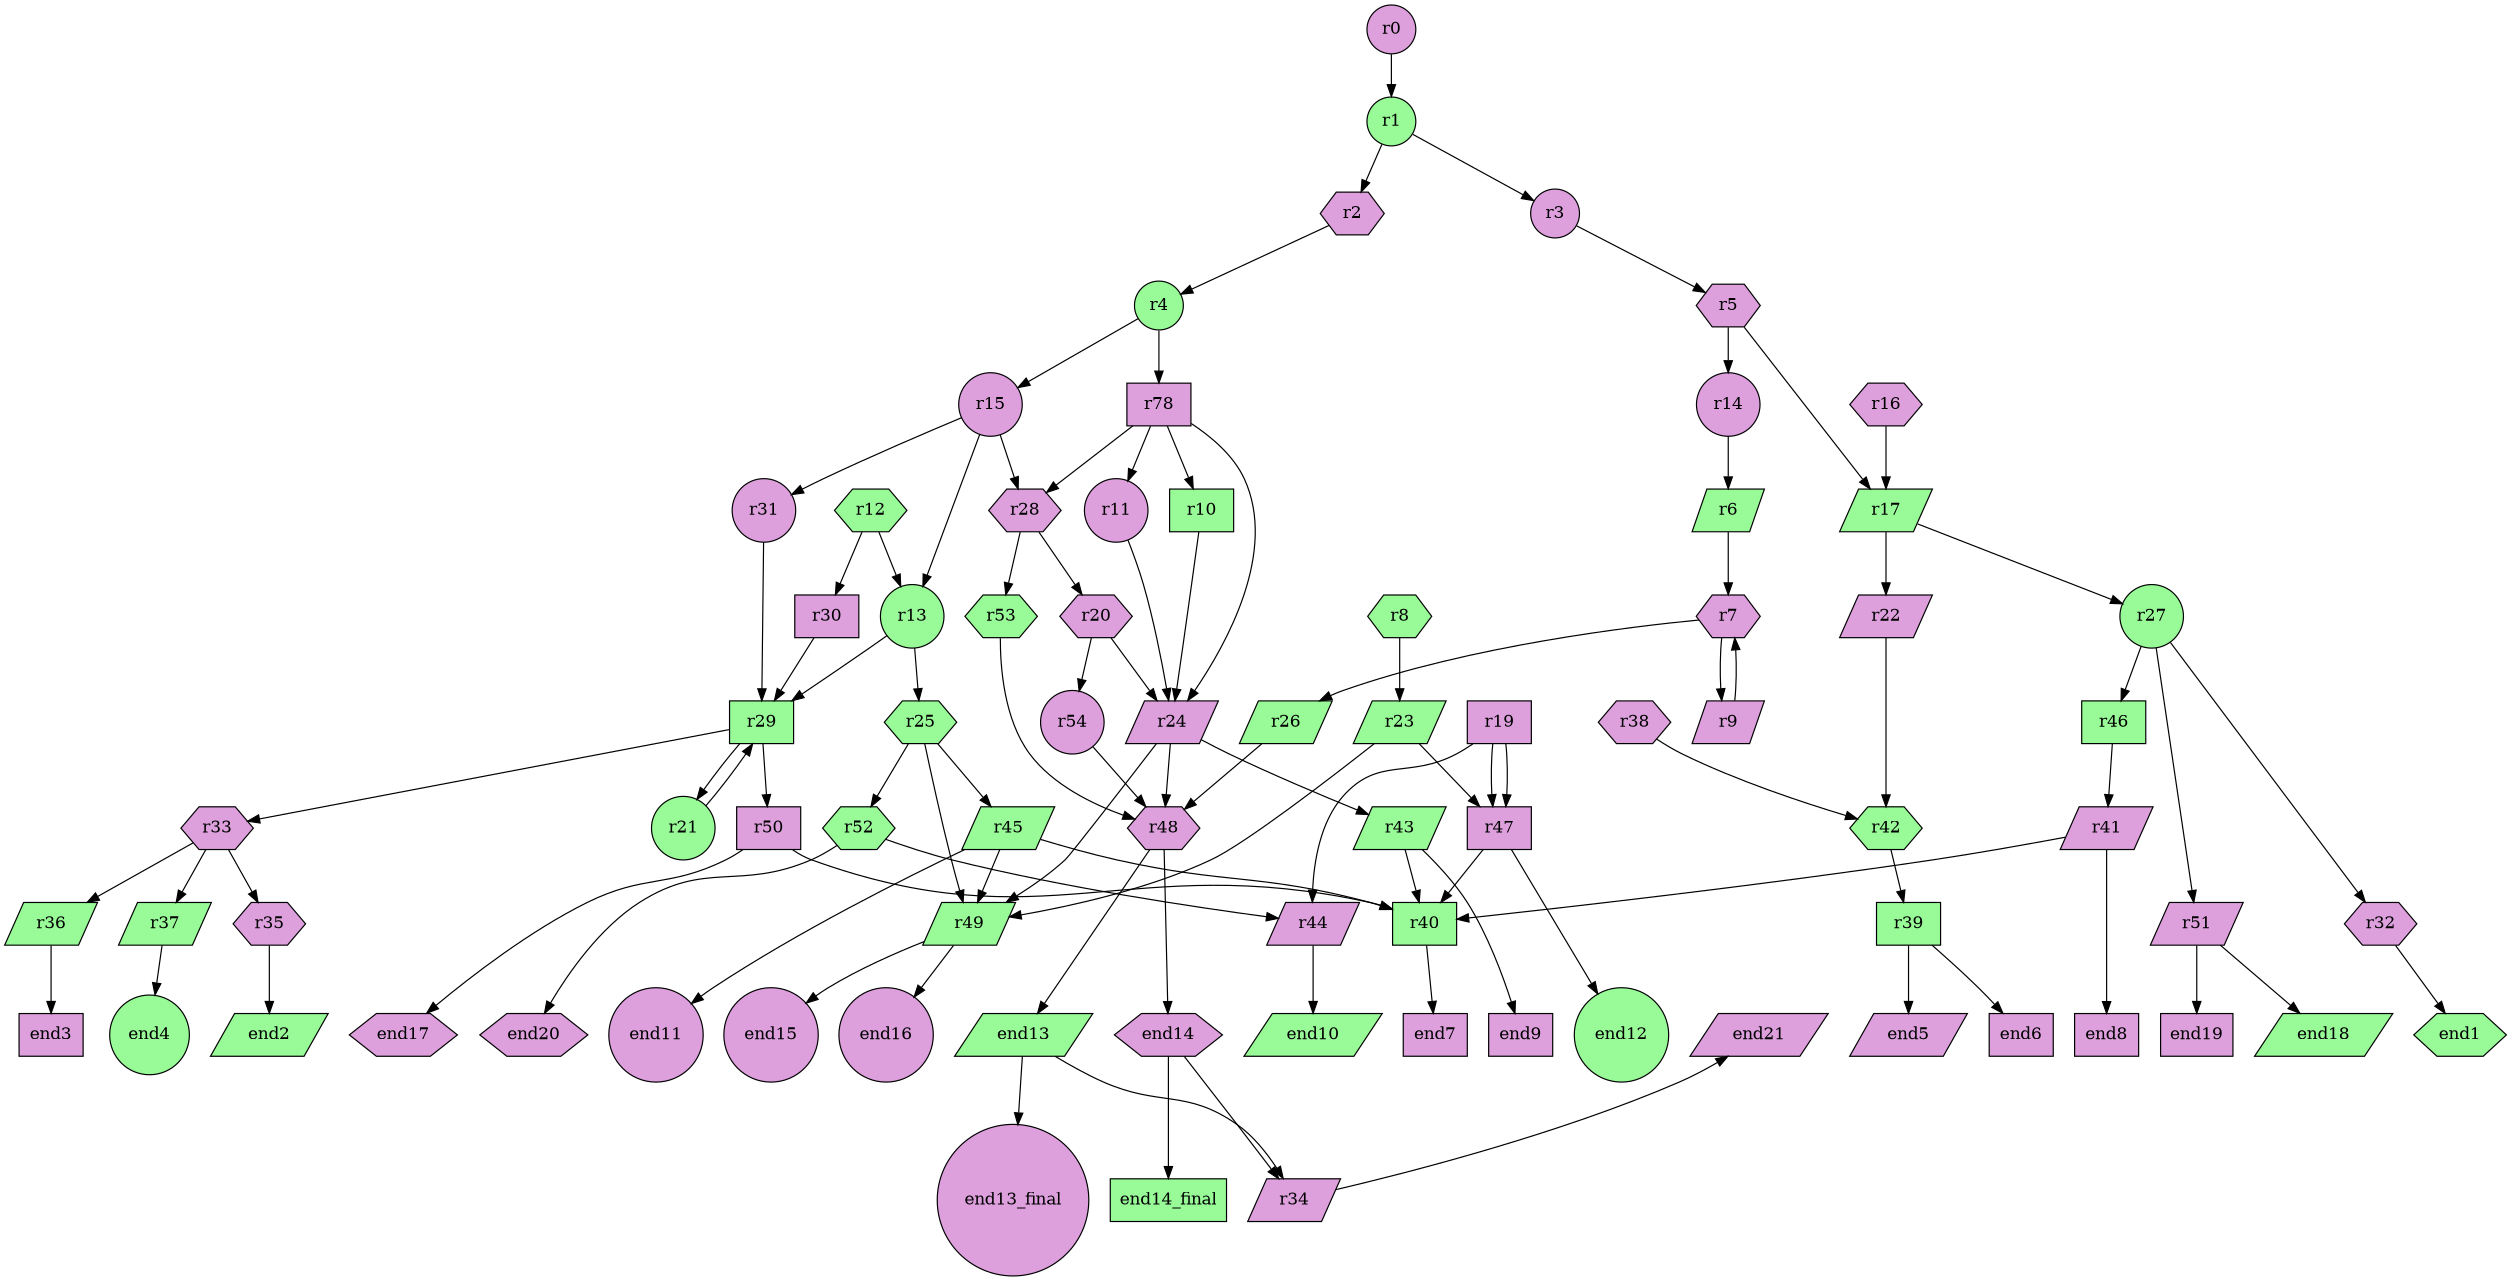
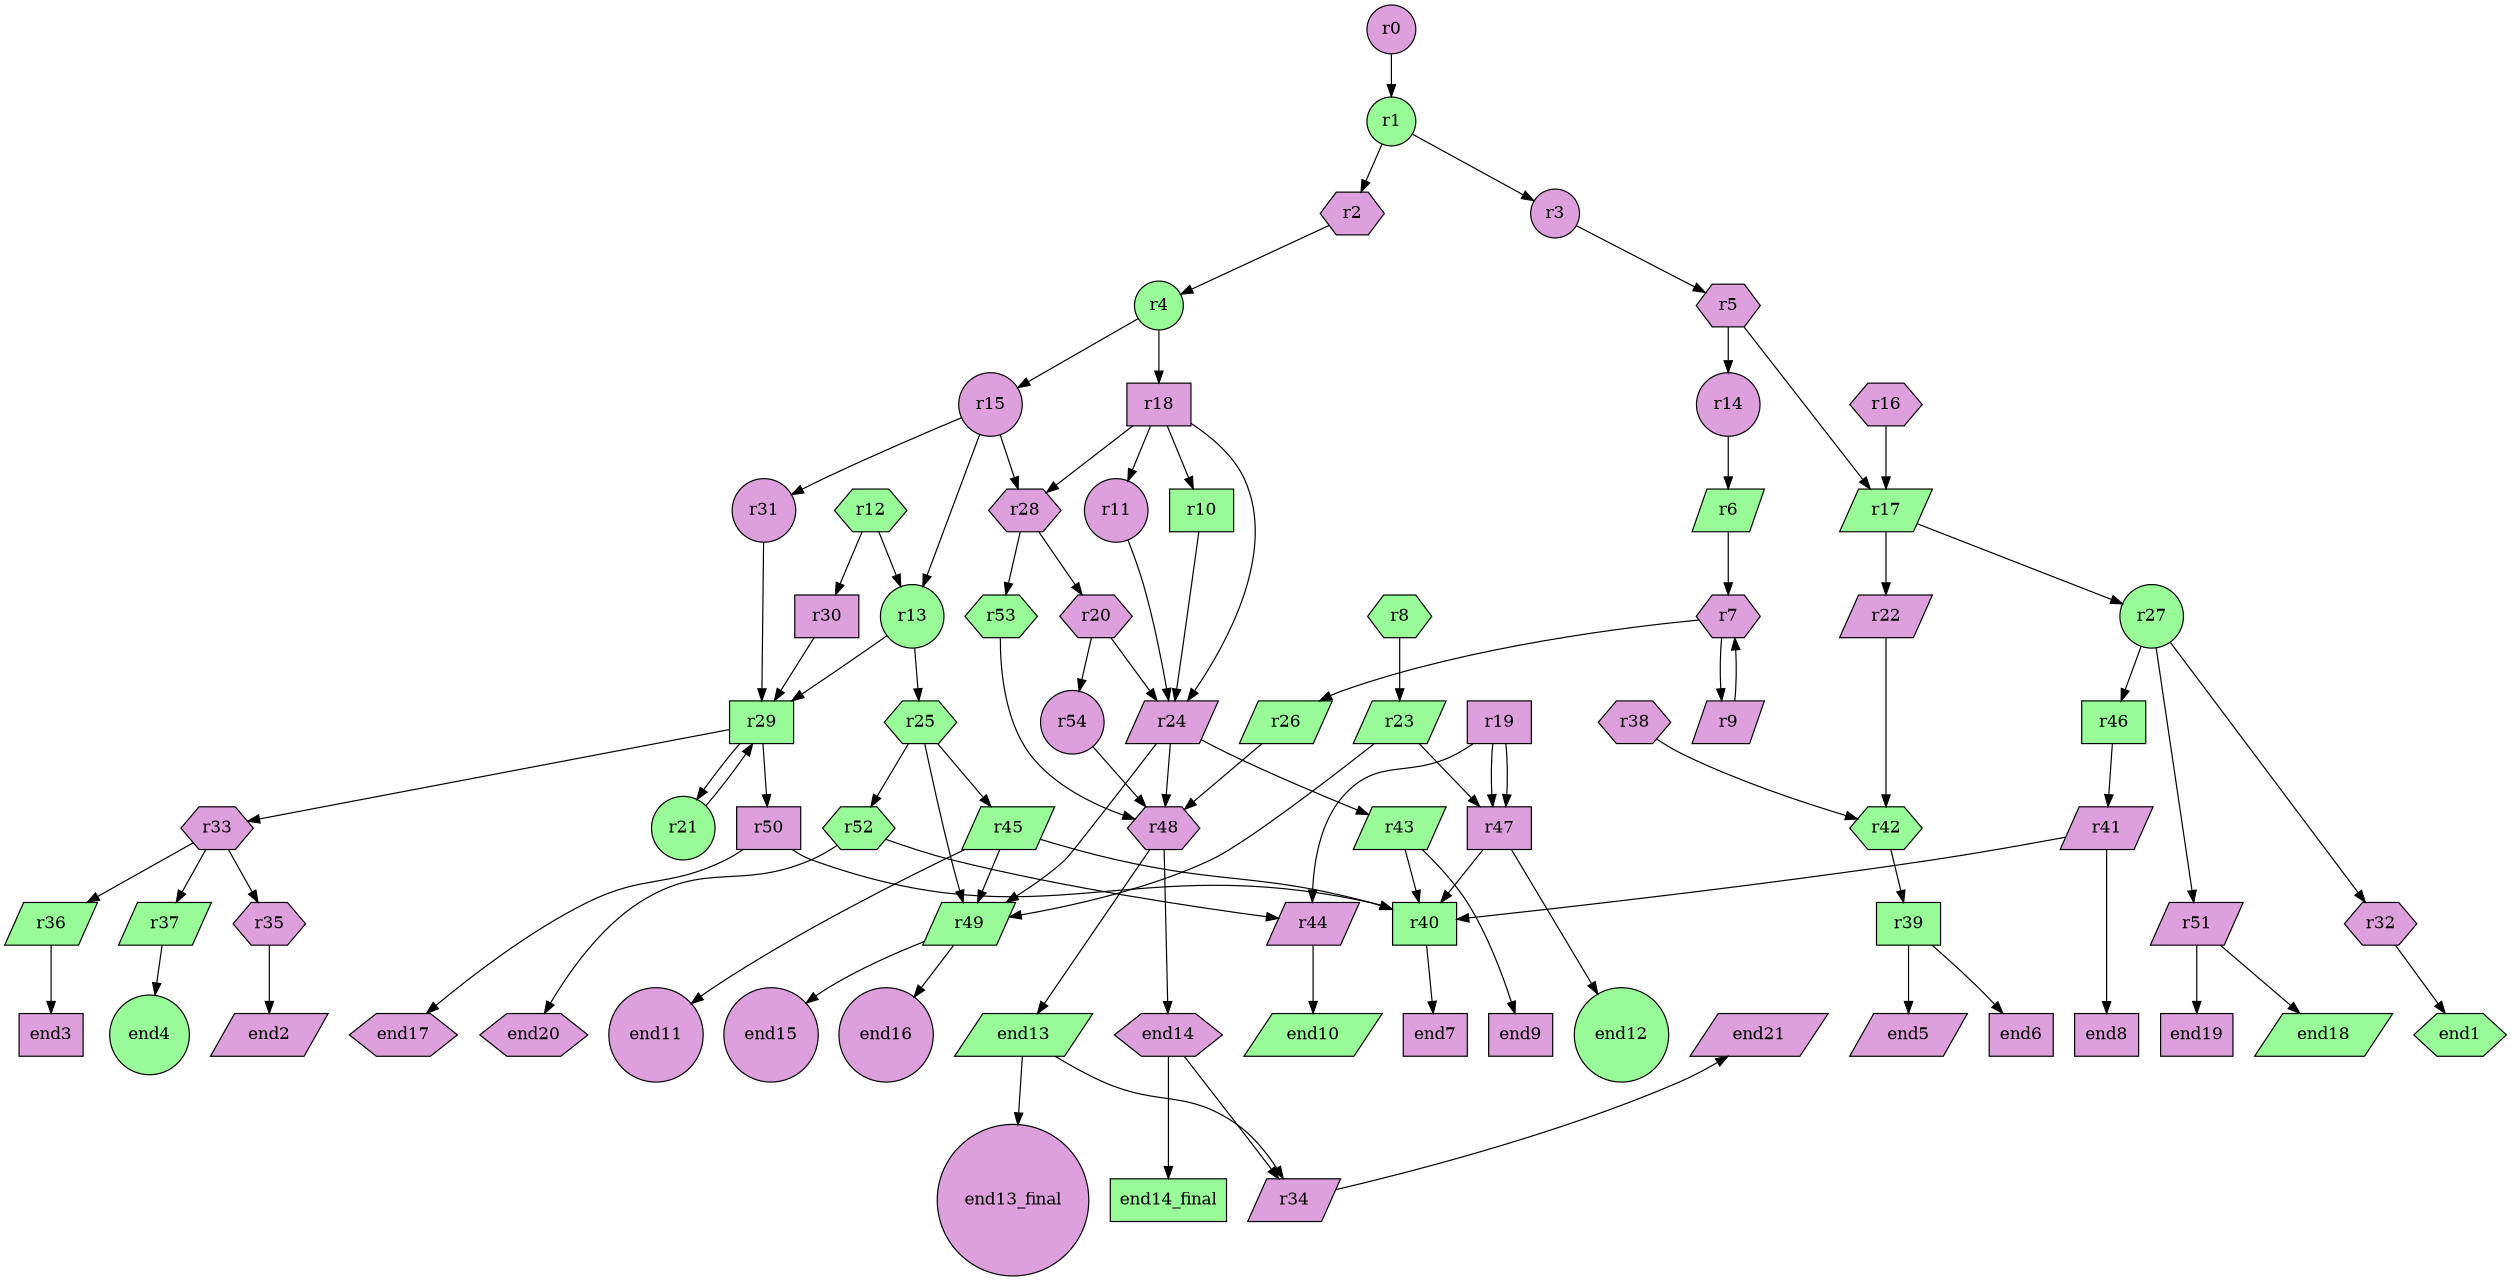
  digraph {
    node [fillcolor=plum shape=parallelogram style=filled]
    end1 [fillcolor=palegreen shape=hexagon]
    end21
-   end2 [fillcolor=palegreen]
+   end2
    end3 [shape=box]
    end4 [fillcolor=palegreen shape=circle]
    end6 [shape=box]
    end5
    end7 [shape=box]
    end8 [shape=box]
    end9 [shape=box]
    end10 [fillcolor=palegreen]
    end11 [shape=circle]
    end12 [fillcolor=palegreen shape=circle]
    end13 [fillcolor=palegreen]
    end14 [shape=hexagon]
    end15 [shape=circle]
    end16 [shape=circle]
    end17 [shape=hexagon]
    end18 [fillcolor=palegreen]
    end19 [shape=box]
    end20 [shape=hexagon]
    r34
    end13_final [shape=circle]
    end14_final [fillcolor=palegreen shape=box]
    r0 [shape=circle]
    r1 [fillcolor=palegreen shape=circle]
    r2 [shape=hexagon]
    r3 [shape=circle]
    r4 [fillcolor=palegreen shape=circle]
    r5 [shape=hexagon]
    r15 [shape=circle]
-   r18 [shape=box label=r78]
+   r18 [shape=box]
    r14 [shape=circle]
    r17 [fillcolor=palegreen]
    r13 [fillcolor=palegreen shape=circle]
    r31 [shape=circle]
    r28 [shape=hexagon]
    r10 [fillcolor=palegreen shape=box]
    r24
    r11 [shape=circle]
    r6 [fillcolor=palegreen]
    r22
    r27 [fillcolor=palegreen shape=circle]
    r29 [fillcolor=palegreen shape=box]
    r25 [fillcolor=palegreen shape=hexagon]
    r20 [shape=hexagon]
    r53 [fillcolor=palegreen shape=hexagon]
    r48 [shape=hexagon]
    r49 [fillcolor=palegreen]
    r43 [fillcolor=palegreen]
    r7 [shape=hexagon]
    r42 [fillcolor=palegreen shape=hexagon]
    r32 [shape=hexagon]
    r46 [fillcolor=palegreen shape=box]
    r51
    r9
    r26 [fillcolor=palegreen]
    r8 [fillcolor=palegreen shape=hexagon]
    r23 [fillcolor=palegreen]
    r47 [shape=box]
    r40 [fillcolor=palegreen shape=box]
    r12 [fillcolor=palegreen shape=hexagon]
    r30 [shape=box]
    r21 [fillcolor=palegreen shape=circle]
    r33 [shape=hexagon]
    r50 [shape=box]
    r52 [fillcolor=palegreen shape=hexagon]
    r45 [fillcolor=palegreen]
    r37 [fillcolor=palegreen]
    r35 [shape=hexagon]
    r36 [fillcolor=palegreen]
    r44
    r54 [shape=circle]
    r16 [shape=hexagon]
    r39 [fillcolor=palegreen shape=box]
    r41
    r19 [shape=box]
    r38 [shape=hexagon]
    subgraph sub_1 {
      rank=same
      end1
      end21
      end2
      end3
      end4
      end6
      end5
      end7
      end8
      end9
      end10
      end11
      end12
      end13
      end14
      end15
      end16
      end17
      end18
      end19
      end20
    }
    end13 -> r34
    end13 -> end13_final
    end14 -> r34
    end14 -> end14_final
    r34 -> end21
    r0 -> r1
    r1 -> r2
    r1 -> r3
    r2 -> r4
    r3 -> r5
    r4 -> r15
    r4 -> r18
    r5 -> r14
    r5 -> r17
    r15 -> r13
    r15 -> r31
    r15 -> r28
    r18 -> r28
    r18 -> r10
    r18 -> r24
    r18 -> r11
    r14 -> r6
    r17 -> r22
    r17 -> r27
    r13 -> r29
    r13 -> r25
    r31 -> r29
    r28 -> r20
    r28 -> r53
    r10 -> r24
    r24 -> r48
    r24 -> r49
    r24 -> r43
    r11 -> r24
    r6 -> r7
    r22 -> r42
    r27 -> r32
    r27 -> r46
    r27 -> r51
    r29 -> r21
    r29 -> r33
    r29 -> r50
    r25 -> r49
    r25 -> r52
    r25 -> r45
    r20 -> r24
    r20 -> r54
    r53 -> r48
    r48 -> end13
    r48 -> end14
    r49 -> end15
    r49 -> end16
    r43 -> end9
    r43 -> r40
    r7 -> r9
    r7 -> r26
    r42 -> r39
    r32 -> end1
    r46 -> r41
    r51 -> end18
    r51 -> end19
    r9 -> r7
    r26 -> r48
    r8 -> r23
    r23 -> r49
    r23 -> r47
    r47 -> end12
    r47 -> r40
    r40 -> end7
    r12 -> r13
    r12 -> r30
    r30 -> r29
    r21 -> r29
    r33 -> r37
    r33 -> r35
    r33 -> r36
    r50 -> end17
    r50 -> r40
    r52 -> end20
    r52 -> r44
    r45 -> end11
    r45 -> r49
    r45 -> r40
    r37 -> end4
    r35 -> end2
    r36 -> end3
    r44 -> end10
    r54 -> r48
    r16 -> r17
    r39 -> end6
    r39 -> end5
    r41 -> end8
    r41 -> r40
    r19 -> r47
    r19 -> r47
    r19 -> r44
    r38 -> r42
  }
